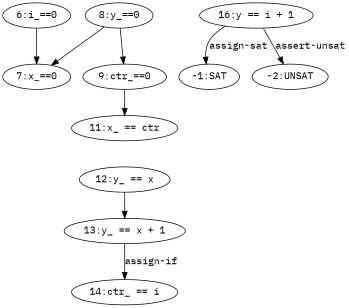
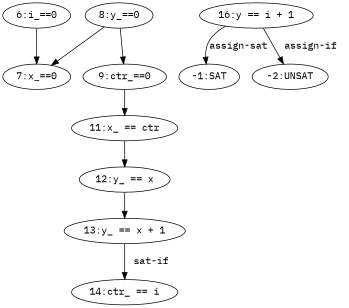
  digraph {
    fontname="IBM Plex Mono"
    node [fontname="IBM Plex Mono"]
    edge [fontname="IBM Plex Mono"]
    n1 [label="6:i_==0"]
    n2 [label="7:x_==0"]
    n3 [label="8:y_==0"]
    n4 [label="9:ctr_==0"]
    n5 [label="11:x_ == ctr"]
    n6 [label="12:y_ == x"]
    n7 [label="13:y_ == x + 1"]
    n8 [label="14:ctr_ == i"]
    n9 [label="16:y == i + 1"]
    n10 [label="-1:SAT"]
    n11 [label="-2:UNSAT"]
    n1 -> n2
    n3 -> n2
    n3 -> n4
    n4 -> n5
+   n5 -> n6
    n6 -> n7
-   n7 -> n8 [label="assign-if"]
+   n7 -> n8 [label="sat-if"]
    n9 -> n10 [label="assign-sat"]
-   n9 -> n11 [label="assert-unsat"]
+   n9 -> n11 [label="assign-if"]
  }
